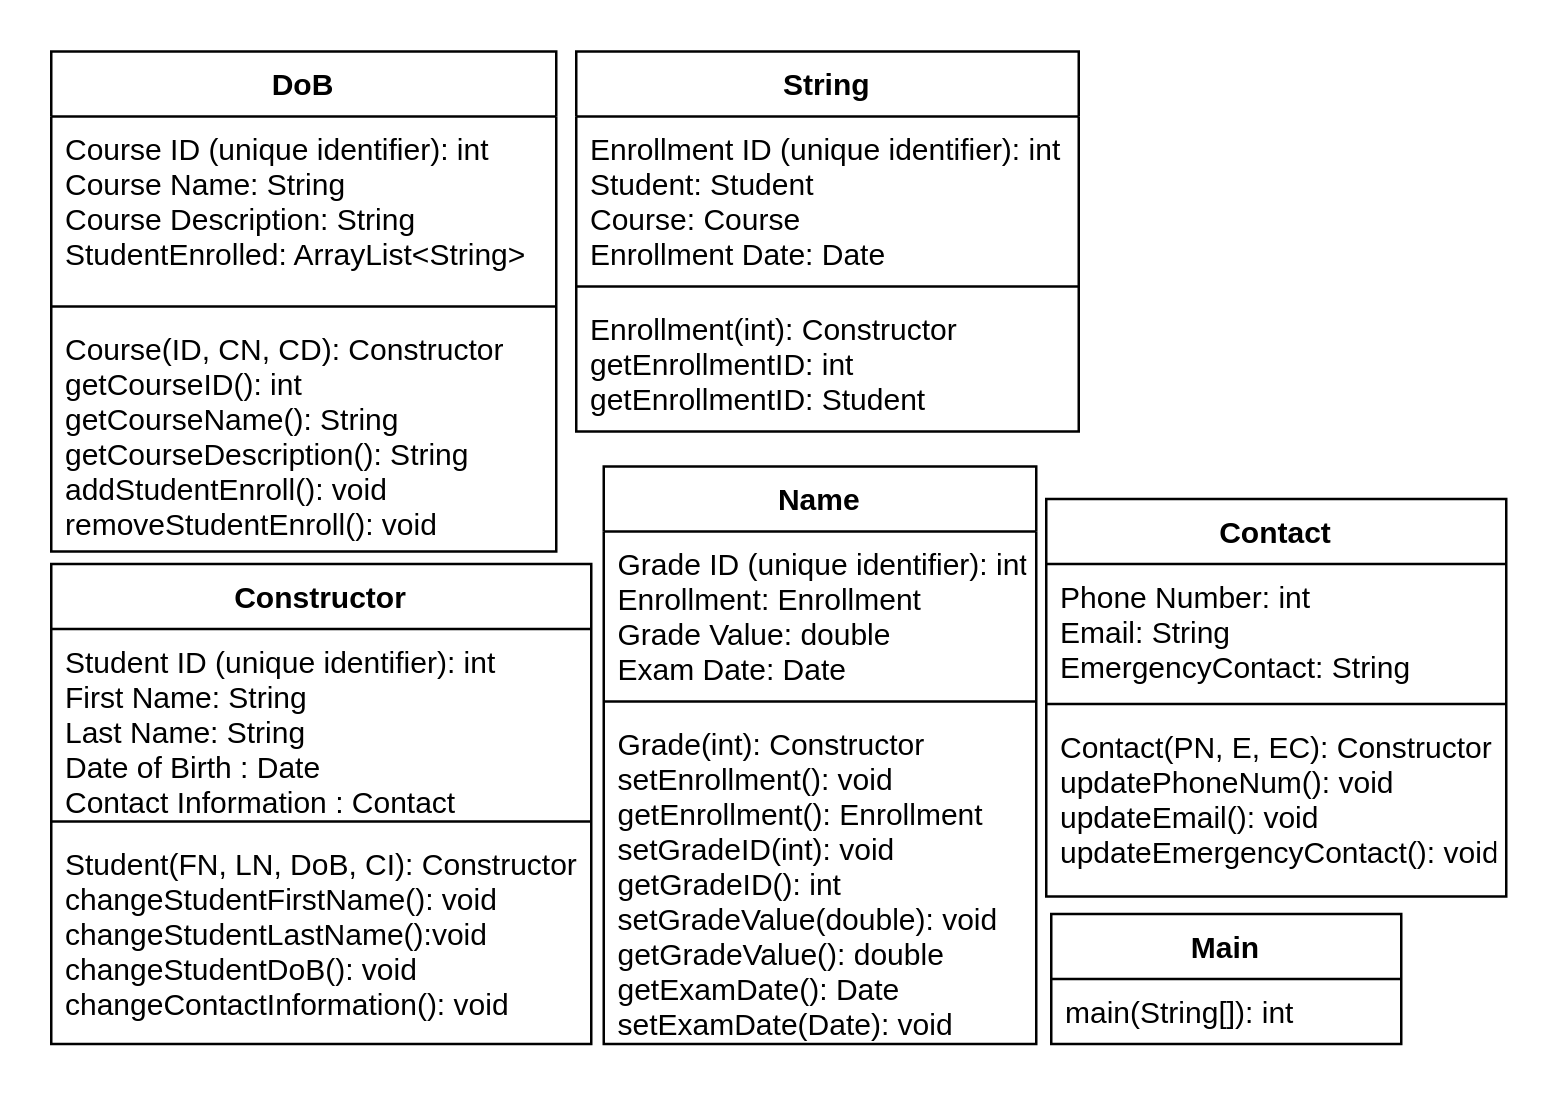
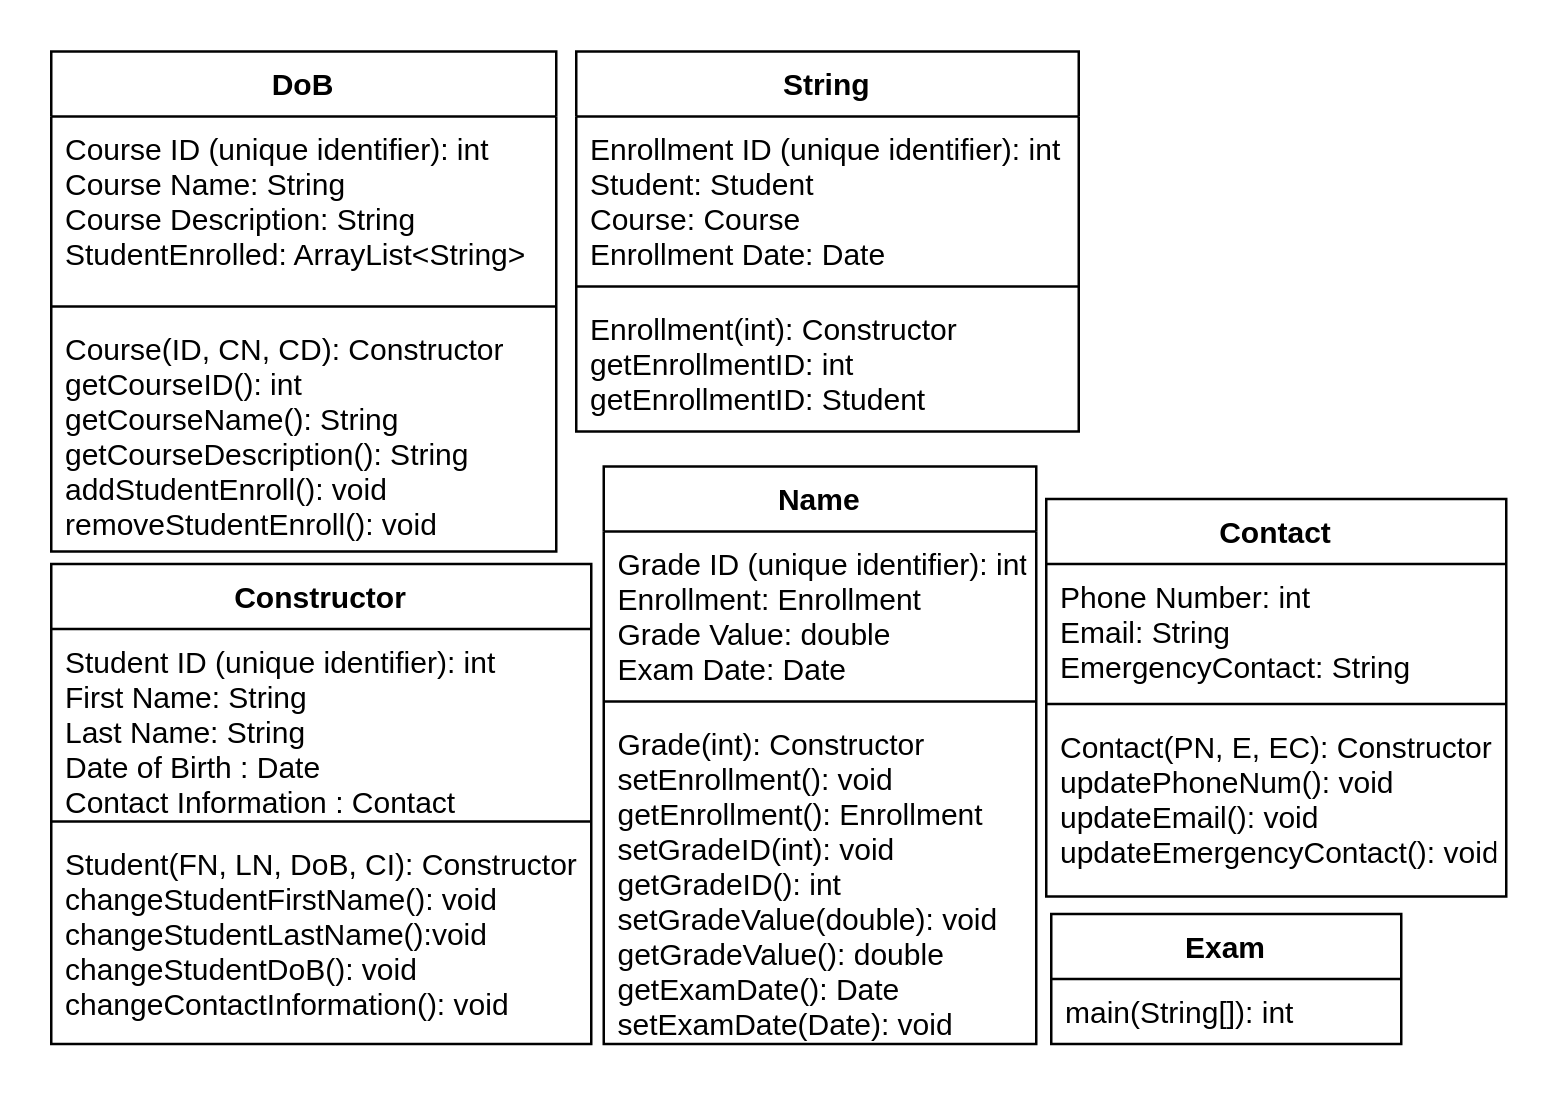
  <mxCell id="0" />
  <mxCell id="1" parent="0" />
  <mxCell id="2" value="Constructor" style="swimlane;fontStyle=1;align=center;verticalAlign=top;childLayout=stackLayout;horizontal=1;startSize=26;horizontalStack=0;resizeParent=1;resizeParentMax=0;resizeLast=0;collapsible=1;marginBottom=0;" parent="1" vertex="1"><mxGeometry x="20" y="225" width="216" height="192" as="geometry" /></mxCell>
  <mxCell id="3" value="Student ID (unique identifier): int &#10;First Name: String&#10;Last Name: String&#10;Date of Birth : Date&#10;Contact Information : Contact" style="text;strokeColor=none;fillColor=none;align=left;verticalAlign=top;spacingLeft=4;spacingRight=4;overflow=hidden;rotatable=0;points=[[0,0.5],[1,0.5]];portConstraint=eastwest;" parent="2" vertex="1"><mxGeometry y="26" width="216" height="73" as="geometry" /></mxCell>
  <mxCell id="4" value="" style="line;strokeWidth=1;fillColor=none;align=left;verticalAlign=middle;spacingTop=-1;spacingLeft=3;spacingRight=3;rotatable=0;labelPosition=right;points=[];portConstraint=eastwest;strokeColor=inherit;" parent="2" vertex="1"><mxGeometry y="99" width="216" height="8" as="geometry" /></mxCell>
  <mxCell id="5" value="Student(FN, LN, DoB, CI): Constructor&#10;changeStudentFirstName(): void&#10;changeStudentLastName():void&#10;changeStudentDoB(): void&#10;changeContactInformation(): void" style="text;strokeColor=none;fillColor=none;align=left;verticalAlign=top;spacingLeft=4;spacingRight=4;overflow=hidden;rotatable=0;points=[[0,0.5],[1,0.5]];portConstraint=eastwest;" parent="2" vertex="1"><mxGeometry y="107" width="216" height="85" as="geometry" /></mxCell>
- <mxCell id="6" value="Main" style="swimlane;fontStyle=1;align=center;verticalAlign=top;childLayout=stackLayout;horizontal=1;startSize=26;horizontalStack=0;resizeParent=1;resizeParentMax=0;resizeLast=0;collapsible=1;marginBottom=0;" parent="1" vertex="1"><mxGeometry x="420" y="365" width="140" height="52" as="geometry" /></mxCell>
+ <mxCell id="6" value="Exam" style="swimlane;fontStyle=1;align=center;verticalAlign=top;childLayout=stackLayout;horizontal=1;startSize=26;horizontalStack=0;resizeParent=1;resizeParentMax=0;resizeLast=0;collapsible=1;marginBottom=0;" parent="1" vertex="1"><mxGeometry x="420" y="365" width="140" height="52" as="geometry" /></mxCell>
  <mxCell id="7" value="main(String[]): int" style="text;strokeColor=none;fillColor=none;align=left;verticalAlign=top;spacingLeft=4;spacingRight=4;overflow=hidden;rotatable=0;points=[[0,0.5],[1,0.5]];portConstraint=eastwest;" parent="6" vertex="1"><mxGeometry y="26" width="140" height="26" as="geometry" /></mxCell>
  <mxCell id="8" value="DoB" style="swimlane;fontStyle=1;align=center;verticalAlign=top;childLayout=stackLayout;horizontal=1;startSize=26;horizontalStack=0;resizeParent=1;resizeParentMax=0;resizeLast=0;collapsible=1;marginBottom=0;" vertex="1" parent="1"><mxGeometry x="20" y="20" width="202" height="200" as="geometry" /></mxCell>
  <mxCell id="9" value="Course ID (unique identifier): int&#10;Course Name: String&#10;Course Description: String&#10;StudentEnrolled: ArrayList&lt;String&gt;" style="text;strokeColor=none;fillColor=none;align=left;verticalAlign=top;spacingLeft=4;spacingRight=4;overflow=hidden;rotatable=0;points=[[0,0.5],[1,0.5]];portConstraint=eastwest;" vertex="1" parent="8"><mxGeometry y="26" width="202" height="72" as="geometry" /></mxCell>
  <mxCell id="10" value="" style="line;strokeWidth=1;fillColor=none;align=left;verticalAlign=middle;spacingTop=-1;spacingLeft=3;spacingRight=3;rotatable=0;labelPosition=right;points=[];portConstraint=eastwest;strokeColor=inherit;" vertex="1" parent="8"><mxGeometry y="98" width="202" height="8" as="geometry" /></mxCell>
  <mxCell id="11" value="Course(ID, CN, CD): Constructor&#10;getCourseID(): int&#10;getCourseName(): String&#10;getCourseDescription(): String&#10;addStudentEnroll(): void&#10;removeStudentEnroll(): void" style="text;strokeColor=none;fillColor=none;align=left;verticalAlign=top;spacingLeft=4;spacingRight=4;overflow=hidden;rotatable=0;points=[[0,0.5],[1,0.5]];portConstraint=eastwest;" vertex="1" parent="8"><mxGeometry y="106" width="202" height="94" as="geometry" /></mxCell>
  <mxCell id="12" value="String" style="swimlane;fontStyle=1;align=center;verticalAlign=top;childLayout=stackLayout;horizontal=1;startSize=26;horizontalStack=0;resizeParent=1;resizeParentMax=0;resizeLast=0;collapsible=1;marginBottom=0;" vertex="1" parent="1"><mxGeometry x="230" y="20" width="201" height="152" as="geometry" /></mxCell>
  <mxCell id="13" value="Enrollment ID (unique identifier): int&#10;Student: Student&#10;Course: Course&#10;Enrollment Date: Date" style="text;strokeColor=none;fillColor=none;align=left;verticalAlign=top;spacingLeft=4;spacingRight=4;overflow=hidden;rotatable=0;points=[[0,0.5],[1,0.5]];portConstraint=eastwest;" vertex="1" parent="12"><mxGeometry y="26" width="201" height="64" as="geometry" /></mxCell>
  <mxCell id="14" value="" style="line;strokeWidth=1;fillColor=none;align=left;verticalAlign=middle;spacingTop=-1;spacingLeft=3;spacingRight=3;rotatable=0;labelPosition=right;points=[];portConstraint=eastwest;strokeColor=inherit;" vertex="1" parent="12"><mxGeometry y="90" width="201" height="8" as="geometry" /></mxCell>
  <mxCell id="15" value="Enrollment(int): Constructor&#10;getEnrollmentID: int&#10;getEnrollmentID: Student" style="text;strokeColor=none;fillColor=none;align=left;verticalAlign=top;spacingLeft=4;spacingRight=4;overflow=hidden;rotatable=0;points=[[0,0.5],[1,0.5]];portConstraint=eastwest;" vertex="1" parent="12"><mxGeometry y="98" width="201" height="54" as="geometry" /></mxCell>
  <mxCell id="16" value="Contact" style="swimlane;fontStyle=1;align=center;verticalAlign=top;childLayout=stackLayout;horizontal=1;startSize=26;horizontalStack=0;resizeParent=1;resizeParentMax=0;resizeLast=0;collapsible=1;marginBottom=0;" vertex="1" parent="1"><mxGeometry x="418" y="199" width="184" height="159" as="geometry" /></mxCell>
  <mxCell id="17" value="Phone Number: int&#10;Email: String&#10;EmergencyContact: String" style="text;strokeColor=none;fillColor=none;align=left;verticalAlign=top;spacingLeft=4;spacingRight=4;overflow=hidden;rotatable=0;points=[[0,0.5],[1,0.5]];portConstraint=eastwest;" vertex="1" parent="16"><mxGeometry y="26" width="184" height="52" as="geometry" /></mxCell>
  <mxCell id="18" value="" style="line;strokeWidth=1;fillColor=none;align=left;verticalAlign=middle;spacingTop=-1;spacingLeft=3;spacingRight=3;rotatable=0;labelPosition=right;points=[];portConstraint=eastwest;strokeColor=inherit;" vertex="1" parent="16"><mxGeometry y="78" width="184" height="8" as="geometry" /></mxCell>
  <mxCell id="19" value="Contact(PN, E, EC): Constructor&#10;updatePhoneNum(): void&#10;updateEmail(): void&#10;updateEmergencyContact(): void" style="text;strokeColor=none;fillColor=none;align=left;verticalAlign=top;spacingLeft=4;spacingRight=4;overflow=hidden;rotatable=0;points=[[0,0.5],[1,0.5]];portConstraint=eastwest;" vertex="1" parent="16"><mxGeometry y="86" width="184" height="73" as="geometry" /></mxCell>
  <mxCell id="20" value="Name" style="swimlane;fontStyle=1;align=center;verticalAlign=top;childLayout=stackLayout;horizontal=1;startSize=26;horizontalStack=0;resizeParent=1;resizeParentMax=0;resizeLast=0;collapsible=1;marginBottom=0;" vertex="1" parent="1"><mxGeometry x="241" y="186" width="173" height="231" as="geometry" /></mxCell>
  <mxCell id="21" value="Grade ID (unique identifier): int&#10;Enrollment: Enrollment&#10;Grade Value: double&#10;Exam Date: Date&#10;" style="text;strokeColor=none;fillColor=none;align=left;verticalAlign=top;spacingLeft=4;spacingRight=4;overflow=hidden;rotatable=0;points=[[0,0.5],[1,0.5]];portConstraint=eastwest;" vertex="1" parent="20"><mxGeometry y="26" width="173" height="64" as="geometry" /></mxCell>
  <mxCell id="22" value="" style="line;strokeWidth=1;fillColor=none;align=left;verticalAlign=middle;spacingTop=-1;spacingLeft=3;spacingRight=3;rotatable=0;labelPosition=right;points=[];portConstraint=eastwest;strokeColor=inherit;" vertex="1" parent="20"><mxGeometry y="90" width="173" height="8" as="geometry" /></mxCell>
  <mxCell id="23" value="Grade(int): Constructor&#10;setEnrollment(): void&#10;getEnrollment(): Enrollment&#10;setGradeID(int): void&#10;getGradeID(): int&#10;setGradeValue(double): void&#10;getGradeValue(): double&#10;getExamDate(): Date&#10;setExamDate(Date): void" style="text;strokeColor=none;fillColor=none;align=left;verticalAlign=top;spacingLeft=4;spacingRight=4;overflow=hidden;rotatable=0;points=[[0,0.5],[1,0.5]];portConstraint=eastwest;" vertex="1" parent="20"><mxGeometry y="98" width="173" height="133" as="geometry" /></mxCell>
